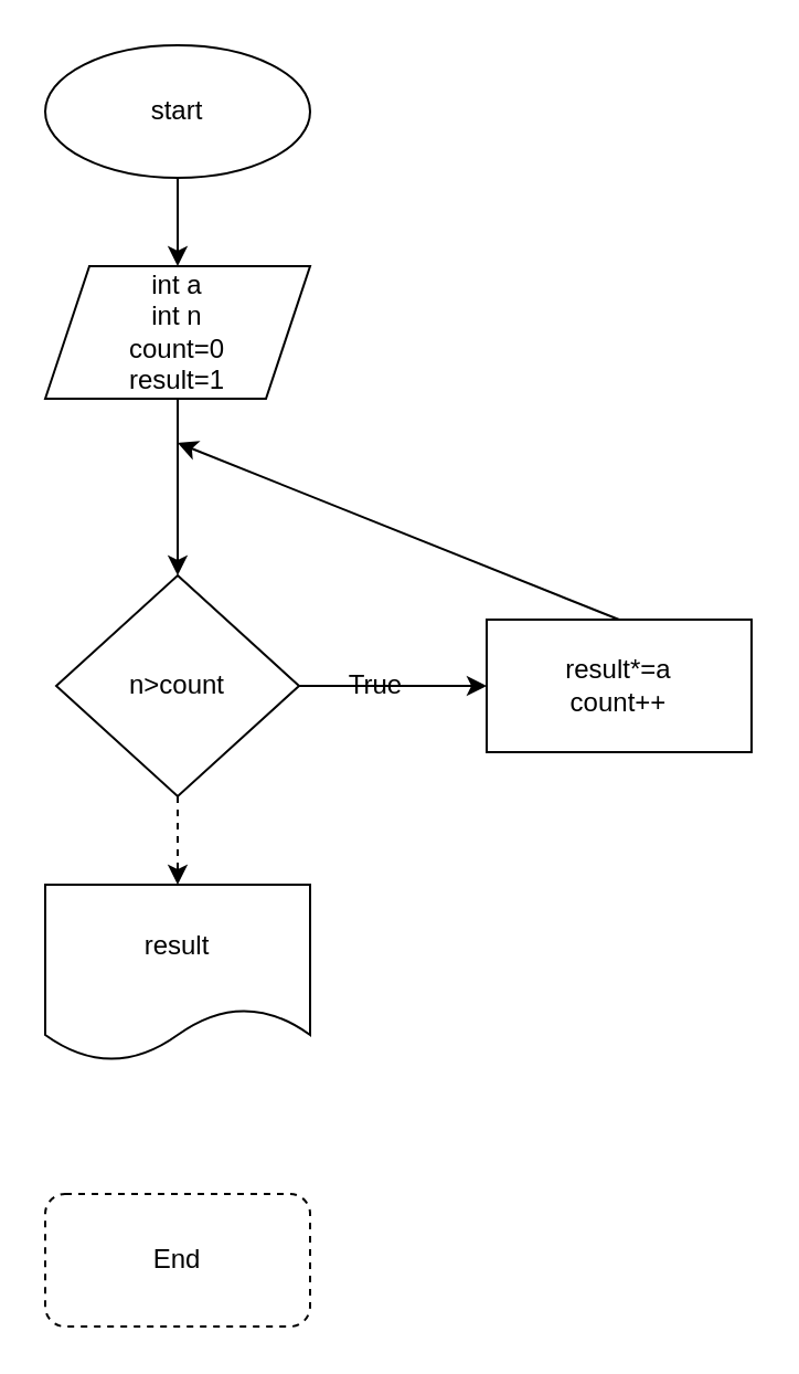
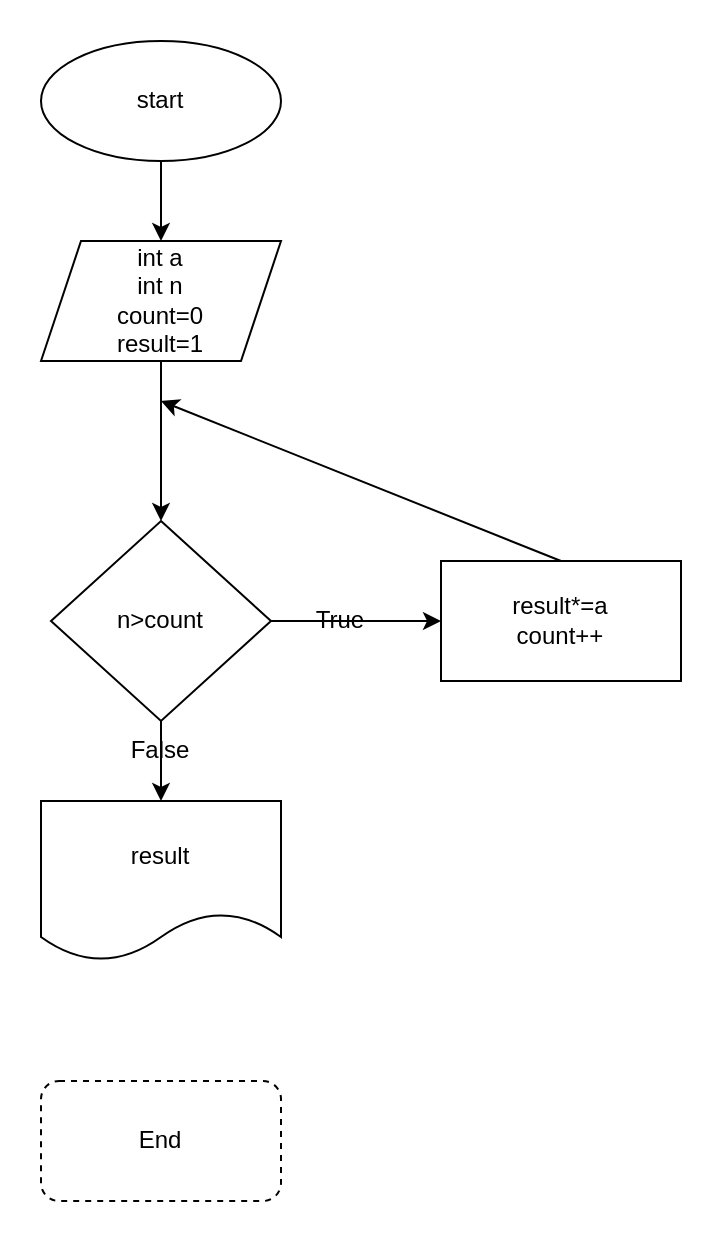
  <mxCell id="0" />
  <mxCell id="1" parent="0" />
  <mxCell id="2" style="edgeStyle=orthogonalEdgeStyle;rounded=0;orthogonalLoop=1;jettySize=auto;html=1;exitX=0.5;exitY=1;exitDx=0;exitDy=0;entryX=0.5;entryY=0;entryDx=0;entryDy=0;" parent="1" source="3" target="5" edge="1"><mxGeometry relative="1" as="geometry" /></mxCell>
  <mxCell id="3" value="start" style="ellipse;whiteSpace=wrap;html=1;" parent="1" vertex="1"><mxGeometry x="20" y="20" width="120" height="60" as="geometry" /></mxCell>
  <mxCell id="4" value="" style="edgeStyle=orthogonalEdgeStyle;rounded=0;orthogonalLoop=1;jettySize=auto;html=1;" parent="1" source="5" target="8" edge="1"><mxGeometry relative="1" as="geometry" /></mxCell>
  <mxCell id="5" value="int a&lt;br&gt;int n&lt;br&gt;count=0&lt;br&gt;result=1" style="shape=parallelogram;perimeter=parallelogramPerimeter;whiteSpace=wrap;html=1;fixedSize=1;" parent="1" vertex="1"><mxGeometry x="20" y="120" width="120" height="60" as="geometry" /></mxCell>
  <mxCell id="6" value="" style="edgeStyle=orthogonalEdgeStyle;rounded=0;orthogonalLoop=1;jettySize=auto;html=1;" edge="1" parent="1" source="8" target="9"><mxGeometry relative="1" as="geometry" /></mxCell>
- <mxCell id="7" value="" style="edgeStyle=orthogonalEdgeStyle;rounded=0;orthogonalLoop=1;jettySize=auto;html=1;dashed=1;" edge="1" parent="1" source="8" target="12"><mxGeometry relative="1" as="geometry" /></mxCell>
+ <mxCell id="7" value="" style="edgeStyle=orthogonalEdgeStyle;rounded=0;orthogonalLoop=1;jettySize=auto;html=1;" edge="1" parent="1" source="8" target="12"><mxGeometry relative="1" as="geometry" /></mxCell>
  <mxCell id="8" value="n&amp;gt;count" style="rhombus;whiteSpace=wrap;html=1;" parent="1" vertex="1"><mxGeometry x="25" y="260" width="110" height="100" as="geometry" /></mxCell>
  <mxCell id="9" value="result*=a&lt;br&gt;count++" style="rounded=0;whiteSpace=wrap;html=1;" vertex="1" parent="1"><mxGeometry x="220" y="280" width="120" height="60" as="geometry" /></mxCell>
  <mxCell id="10" value="" style="endArrow=classic;html=1;rounded=0;exitX=0.5;exitY=0;exitDx=0;exitDy=0;" edge="1" parent="1" source="9"><mxGeometry width="50" height="50" relative="1" as="geometry"><mxPoint x="100" y="260" as="sourcePoint" /><mxPoint x="80" y="200" as="targetPoint" /></mxGeometry></mxCell>
  <mxCell id="11" value="True" style="text;html=1;strokeColor=none;fillColor=none;align=center;verticalAlign=middle;whiteSpace=wrap;rounded=0;" vertex="1" parent="1"><mxGeometry x="140" y="295" width="60" height="30" as="geometry" /></mxCell>
  <mxCell id="12" value="result" style="shape=document;whiteSpace=wrap;html=1;boundedLbl=1;" vertex="1" parent="1"><mxGeometry x="20" y="400" width="120" height="80" as="geometry" /></mxCell>
+ <mxCell id="13" value="False" style="text;html=1;strokeColor=none;fillColor=none;align=center;verticalAlign=middle;whiteSpace=wrap;rounded=0;" vertex="1" parent="1"><mxGeometry x="50" y="360" width="60" height="30" as="geometry" /></mxCell>
  <mxCell id="14" value="End" style="rounded=1;whiteSpace=wrap;html=1;dashed=1;" vertex="1" parent="1"><mxGeometry x="20" y="540" width="120" height="60" as="geometry" /></mxCell>
